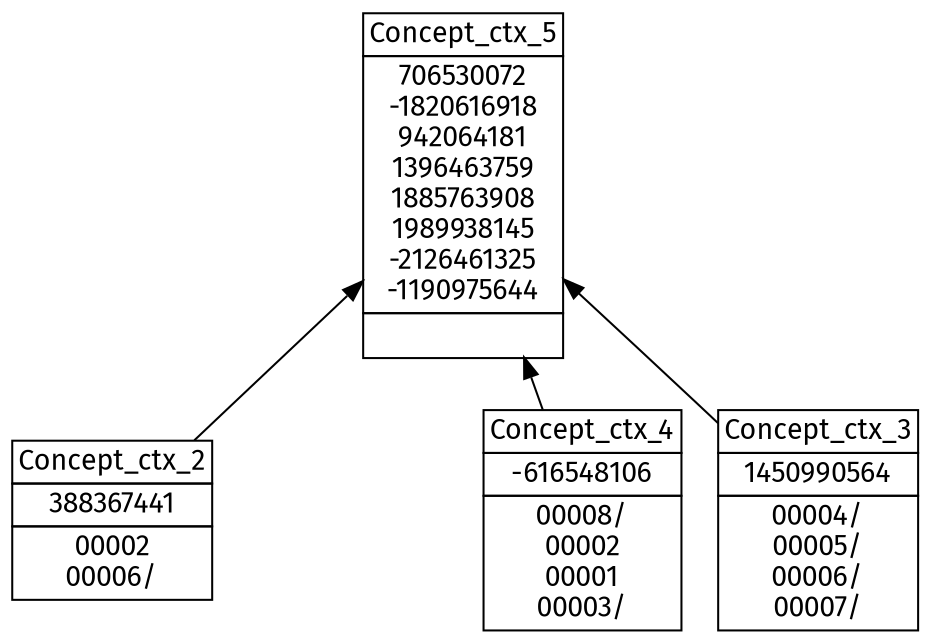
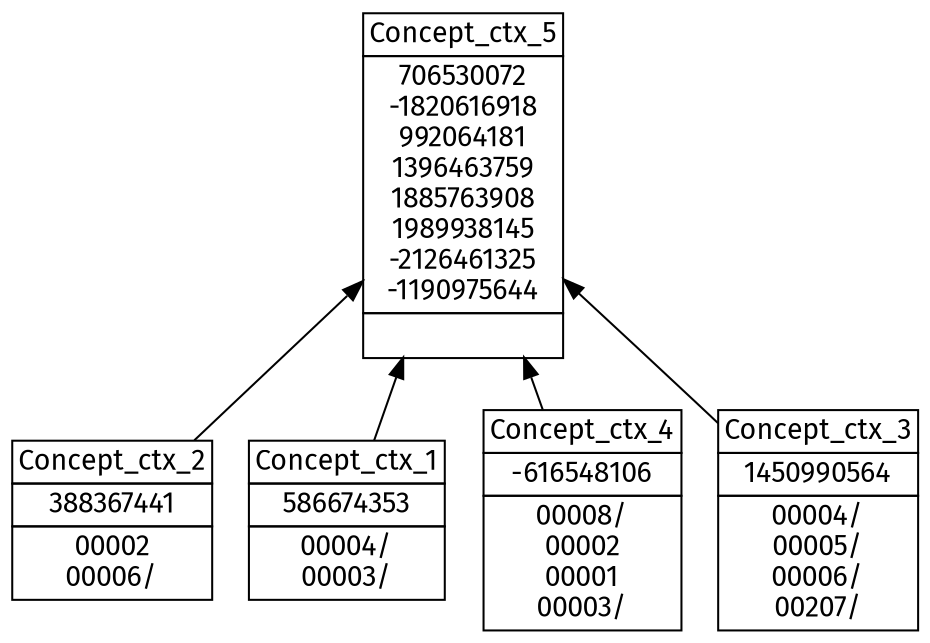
  digraph {
    fontname="Fira Sans"
    nodesep=0.2
    rankdir=BT
    ranksep=0.3
    node [fontname="Fira Sans" margin="0.03,0.03" shape=none]
    edge [fontname="Fira Sans" headport=p tailport=p]
-   n1 [label=<<table border="0" cellborder="1" cellspacing="0" port="p"><tr><td>Concept_ctx_5</td></tr><tr><td>706530072<br/>-1820616918<br/>942064181<br/>1396463759<br/>1885763908<br/>1989938145<br/>-2126461325<br/>-1190975644<br/></td></tr><tr><td><br/></td></tr></table>>]
+   n1 [label=<<table border="0" cellborder="1" cellspacing="0" port="p"><tr><td>Concept_ctx_5</td></tr><tr><td>706530072<br/>-1820616918<br/>992064181<br/>1396463759<br/>1885763908<br/>1989938145<br/>-2126461325<br/>-1190975644<br/></td></tr><tr><td><br/></td></tr></table>>]
    n2 [label=<<table border="0" cellborder="1" cellspacing="0" port="p"><tr><td>Concept_ctx_2</td></tr><tr><td>388367441<br/></td></tr><tr><td>00002<br/>00006/<br/></td></tr></table>>]
+   n3 [label=<<table border="0" cellborder="1" cellspacing="0" port="p"><tr><td>Concept_ctx_1</td></tr><tr><td>586674353<br/></td></tr><tr><td>00004/<br/>00003/<br/></td></tr></table>>]
    n4 [label=<<table border="0" cellborder="1" cellspacing="0" port="p"><tr><td>Concept_ctx_4</td></tr><tr><td>-616548106<br/></td></tr><tr><td>00008/<br/>00002<br/>00001<br/>00003/<br/></td></tr></table>>]
-   n5 [label=<<table border="0" cellborder="1" cellspacing="0" port="p"><tr><td>Concept_ctx_3</td></tr><tr><td>1450990564<br/></td></tr><tr><td>00004/<br/>00005/<br/>00006/<br/>00007/<br/></td></tr></table>>]
+   n5 [label=<<table border="0" cellborder="1" cellspacing="0" port="p"><tr><td>Concept_ctx_3</td></tr><tr><td>1450990564<br/></td></tr><tr><td>00004/<br/>00005/<br/>00006/<br/>00207/<br/></td></tr></table>>]
    n2 -> n1
+   n3 -> n1
    n4 -> n1
    n5 -> n1
  }
